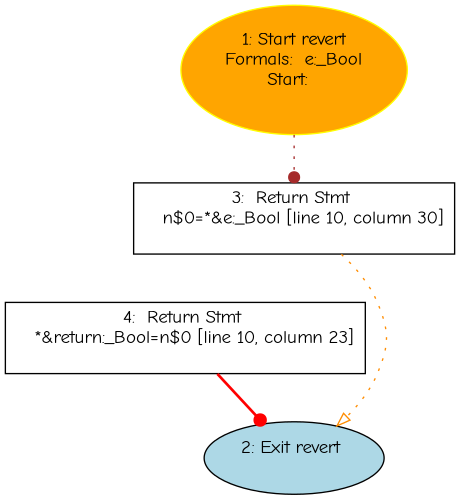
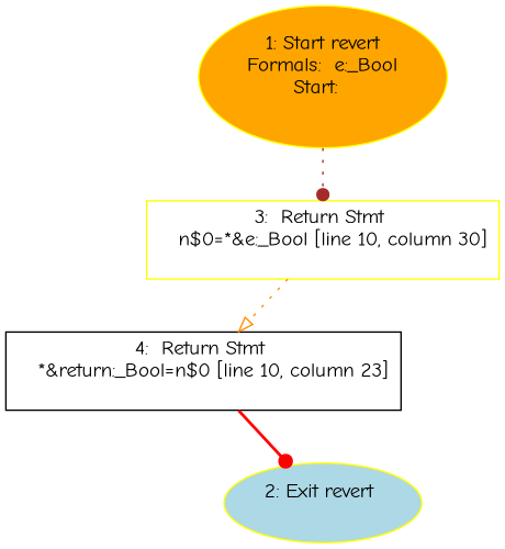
  digraph {
    fontname="Comic Neue"
    node [fillcolor=white fontname="Comic Neue" style=filled]
    edge [arrowhead=dot fontname="Comic Neue" style=dotted]
    n1 [color=yellow fillcolor=orange label="1: Start revert\nFormals:  e:_Bool\nStart:  \n  "]
-   n2 [label="3:  Return Stmt \n   n$0=*&e:_Bool [line 10, column 30]\n " shape=box]
+   n2 [label="3:  Return Stmt \n   n$0=*&e:_Bool [line 10, column 30]\n " shape=box color=yellow]
    n3 [label="4:  Return Stmt \n   *&return:_Bool=n$0 [line 10, column 23]\n " shape=box]
-   n4 [color=black fillcolor=lightblue label="2: Exit revert \n  "]
+   n4 [color=yellow fillcolor=lightblue label="2: Exit revert \n  "]
    n1 -> n2 [color=brown]
-   n2 -> n4 [arrowhead=onormal color=darkorange]
+   n2 -> n3 [arrowhead=onormal color=darkorange]
    n3 -> n4 [color=red style=bold]
  }
